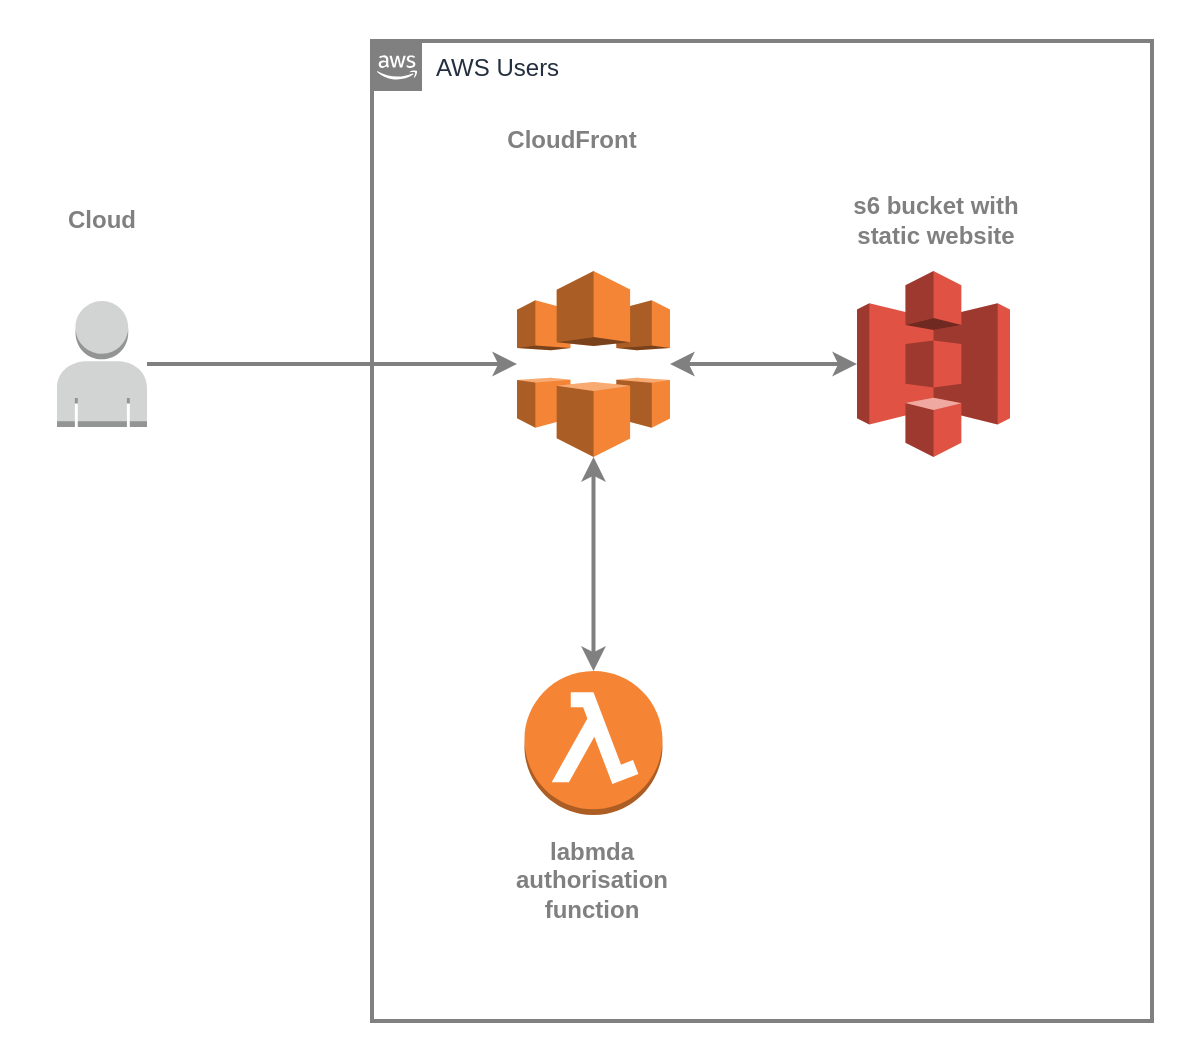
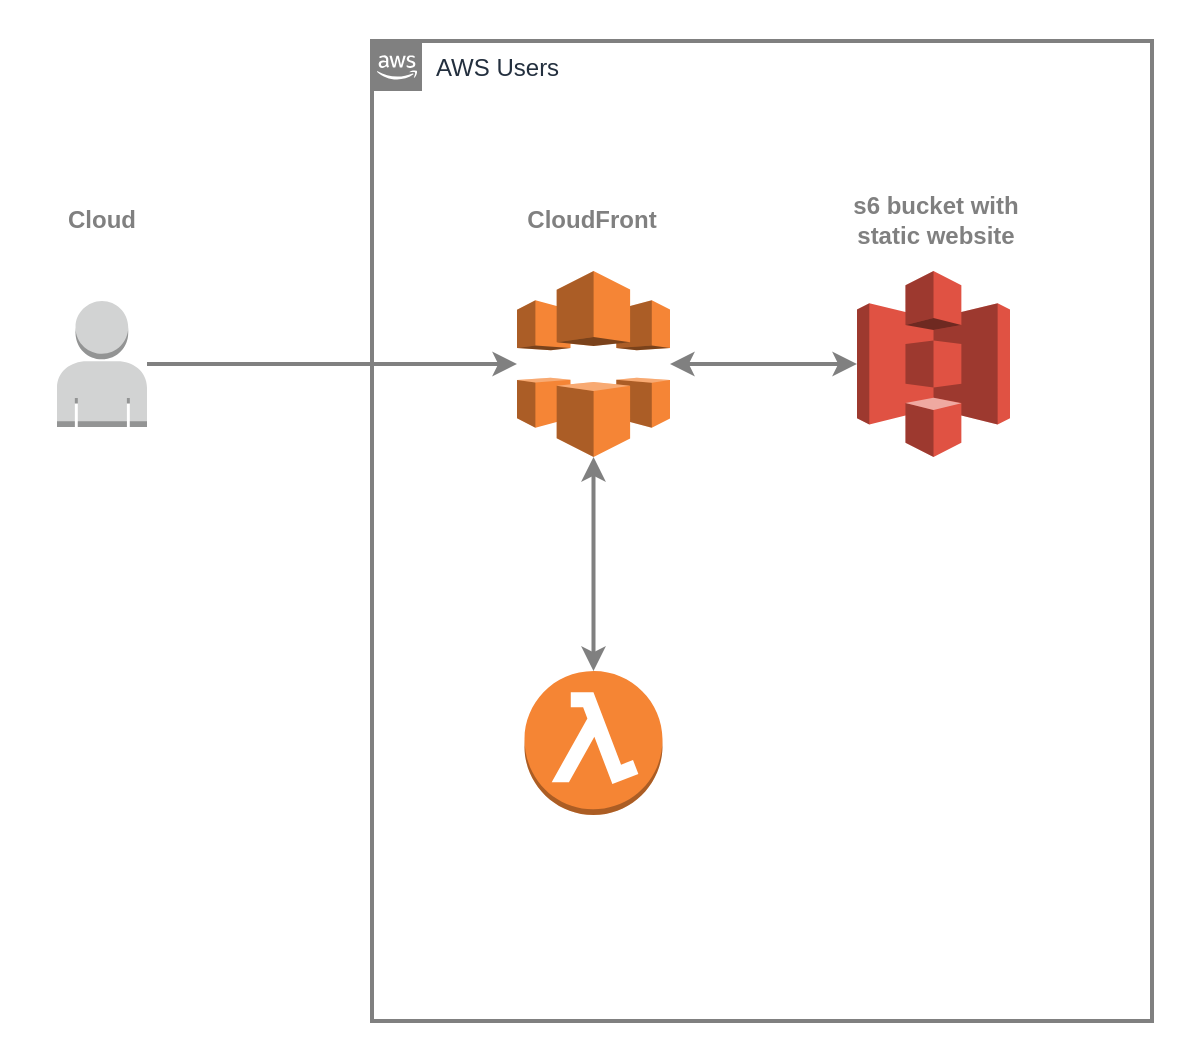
  <mxCell id="0" />
  <mxCell id="1" parent="0" />
  <mxCell id="2" value="" style="outlineConnect=0;dashed=0;verticalLabelPosition=bottom;verticalAlign=top;align=center;html=1;shape=mxgraph.aws3.user;fillColor=#D2D3D3;gradientColor=none;" parent="1" vertex="1"><mxGeometry x="28" y="150" width="45" height="63" as="geometry" /></mxCell>
  <mxCell id="3" value="" style="outlineConnect=0;dashed=0;verticalLabelPosition=bottom;verticalAlign=top;align=center;html=1;shape=mxgraph.aws3.cloudfront;fillColor=#F58536;gradientColor=none;" parent="1" vertex="1"><mxGeometry x="258" y="135" width="76.5" height="93" as="geometry" /></mxCell>
  <mxCell id="4" value="" style="outlineConnect=0;dashed=0;verticalLabelPosition=bottom;verticalAlign=top;align=center;html=1;shape=mxgraph.aws3.s3;fillColor=#E05243;gradientColor=none;" parent="1" vertex="1"><mxGeometry x="428" y="135" width="76.5" height="93" as="geometry" /></mxCell>
  <mxCell id="5" value="" style="outlineConnect=0;dashed=0;verticalLabelPosition=bottom;verticalAlign=top;align=center;html=1;shape=mxgraph.aws3.lambda_function;fillColor=#F58534;gradientColor=none;" parent="1" vertex="1"><mxGeometry x="261.75" y="335" width="69" height="72" as="geometry" /></mxCell>
  <mxCell id="6" value="" style="endArrow=classic;html=1;rounded=0;strokeWidth=2;strokeColor=#808080;" parent="1" source="2" target="3" edge="1"><mxGeometry width="50" height="50" relative="1" as="geometry"><mxPoint x="328" y="375" as="sourcePoint" /><mxPoint x="198" y="207.124" as="targetPoint" /></mxGeometry></mxCell>
  <mxCell id="7" value="" style="endArrow=classic;html=1;rounded=0;strokeColor=none;startArrow=classic;startFill=1;" parent="1" source="3" target="5" edge="1"><mxGeometry width="50" height="50" relative="1" as="geometry"><mxPoint x="328" y="375" as="sourcePoint" /><mxPoint x="378" y="325" as="targetPoint" /></mxGeometry></mxCell>
  <mxCell id="8" value="" style="endArrow=classic;startArrow=classic;html=1;rounded=0;strokeWidth=2;strokeColor=#808080;" parent="1" source="5" target="3" edge="1"><mxGeometry width="50" height="50" relative="1" as="geometry"><mxPoint x="198" y="305" as="sourcePoint" /><mxPoint x="248" y="255" as="targetPoint" /></mxGeometry></mxCell>
  <mxCell id="9" value="" style="endArrow=classic;startArrow=classic;html=1;rounded=0;strokeWidth=2;strokeColor=#808080;" parent="1" source="3" target="4" edge="1"><mxGeometry width="50" height="50" relative="1" as="geometry"><mxPoint x="378" y="135" as="sourcePoint" /><mxPoint x="428" y="85" as="targetPoint" /></mxGeometry></mxCell>
  <mxCell id="10" value="Cloud" style="text;html=1;strokeColor=none;fillColor=none;align=center;verticalAlign=middle;whiteSpace=wrap;rounded=0;fontStyle=1;fontColor=#808080;" parent="1" vertex="1"><mxGeometry x="20.5" y="95" width="60" height="30" as="geometry" /></mxCell>
- <mxCell id="11" value="CloudFront" style="text;html=1;strokeColor=none;fillColor=none;align=center;verticalAlign=middle;whiteSpace=wrap;rounded=0;fontStyle=1;fontColor=#808080;" parent="1" vertex="1"><mxGeometry x="256.25" y="55" width="60" height="30" as="geometry" /></mxCell>
+ <mxCell id="11" value="CloudFront" style="text;html=1;strokeColor=none;fillColor=none;align=center;verticalAlign=middle;whiteSpace=wrap;rounded=0;fontStyle=1;fontColor=#808080;" parent="1" vertex="1"><mxGeometry x="266.25" y="95" width="60" height="30" as="geometry" /></mxCell>
  <mxCell id="12" value="s6 bucket with static website" style="text;html=1;strokeColor=none;fillColor=none;align=center;verticalAlign=middle;whiteSpace=wrap;rounded=0;fontStyle=1;fontColor=#808080;" parent="1" vertex="1"><mxGeometry x="418" y="95" width="100" height="30" as="geometry" /></mxCell>
- <mxCell id="13" value="labmda authorisation function" style="text;html=1;strokeColor=none;fillColor=none;align=center;verticalAlign=middle;whiteSpace=wrap;rounded=0;fontStyle=1;fontColor=#808080;" parent="1" vertex="1"><mxGeometry x="266.25" y="425" width="60" height="30" as="geometry" /></mxCell>
  <mxCell id="14" value="AWS Users" style="points=[[0,0],[0.25,0],[0.5,0],[0.75,0],[1,0],[1,0.25],[1,0.5],[1,0.75],[1,1],[0.75,1],[0.5,1],[0.25,1],[0,1],[0,0.75],[0,0.5],[0,0.25]];outlineConnect=0;gradientColor=none;html=1;whiteSpace=wrap;fontSize=12;fontStyle=0;container=1;pointerEvents=0;collapsible=0;recursiveResize=0;shape=mxgraph.aws4.group;grIcon=mxgraph.aws4.group_aws_cloud_alt;strokeColor=#808080;fillColor=none;verticalAlign=top;align=left;spacingLeft=30;fontColor=#232F3E;dashed=0;strokeWidth=2;perimeterSpacing=0;" parent="1" vertex="1"><mxGeometry x="185.5" y="20" width="390" height="490" as="geometry" /></mxCell>
